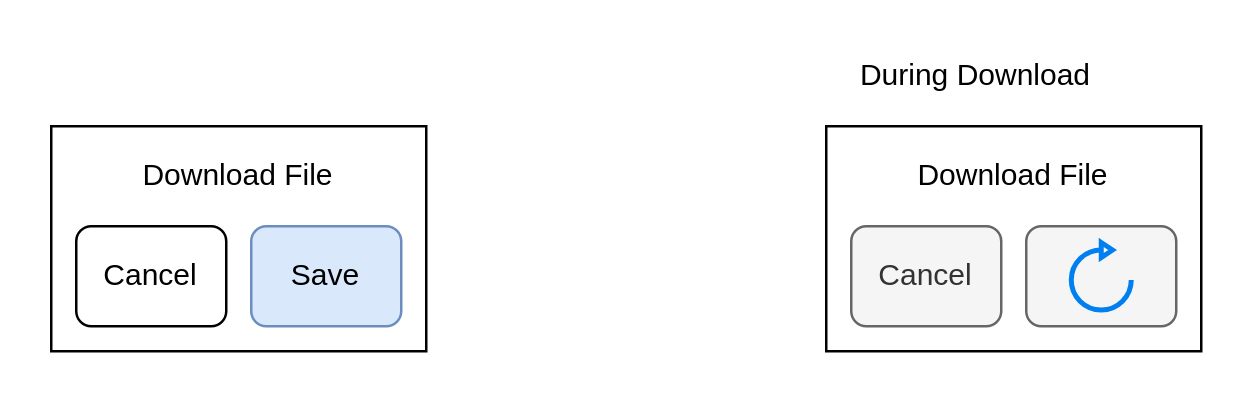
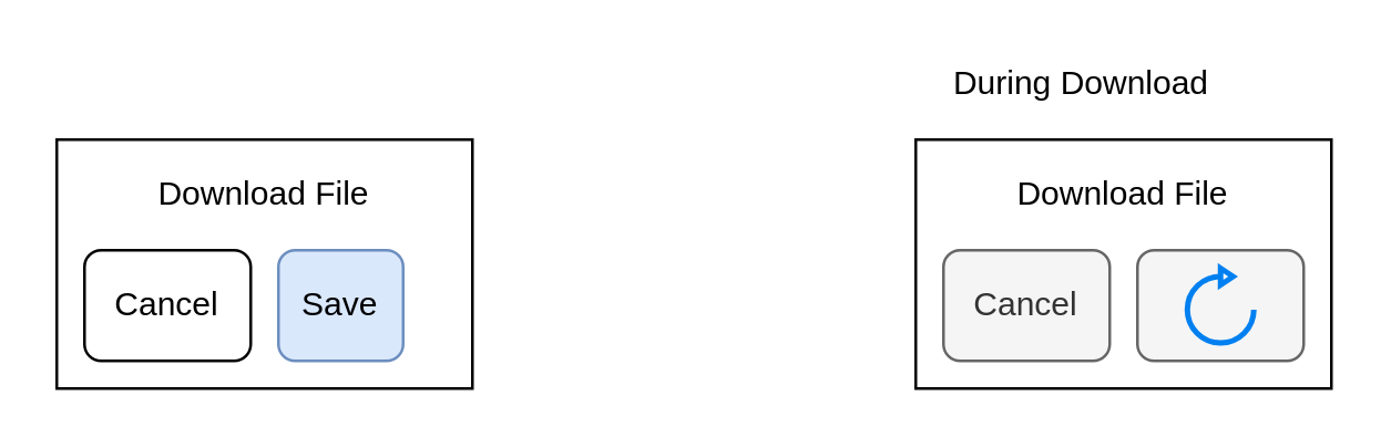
  <mxCell id="0" />
  <mxCell id="1" parent="0" />
  <mxCell id="2" value="" style="rounded=0;whiteSpace=wrap;html=1;" vertex="1" parent="1"><mxGeometry x="20" y="50" width="150" height="90" as="geometry" /></mxCell>
  <mxCell id="3" value="Download File" style="text;html=1;strokeColor=none;fillColor=none;align=center;verticalAlign=middle;whiteSpace=wrap;rounded=0;" vertex="1" parent="1"><mxGeometry x="30" y="60" width="130" height="20" as="geometry" /></mxCell>
  <mxCell id="4" value="Cancel" style="rounded=1;whiteSpace=wrap;html=1;" vertex="1" parent="1"><mxGeometry x="30" y="90" width="60" height="40" as="geometry" /></mxCell>
- <mxCell id="5" value="Save" style="rounded=1;whiteSpace=wrap;html=1;fillColor=#dae8fc;strokeColor=#6c8ebf;" vertex="1" parent="1"><mxGeometry x="100" y="90" width="60" height="40" as="geometry" /></mxCell>
+ <mxCell id="5" value="Save" style="rounded=1;whiteSpace=wrap;html=1;fillColor=#dae8fc;strokeColor=#6c8ebf;" vertex="1" parent="1"><mxGeometry x="100" y="90" width="45" height="40" as="geometry" /></mxCell>
  <mxCell id="6" value="" style="rounded=0;whiteSpace=wrap;html=1;" vertex="1" parent="1"><mxGeometry x="330" y="50" width="150" height="90" as="geometry" /></mxCell>
  <mxCell id="7" value="Download File" style="text;html=1;strokeColor=none;fillColor=none;align=center;verticalAlign=middle;whiteSpace=wrap;rounded=0;" vertex="1" parent="1"><mxGeometry x="340" y="60" width="130" height="20" as="geometry" /></mxCell>
  <mxCell id="8" value="Cancel" style="rounded=1;whiteSpace=wrap;html=1;fillColor=#f5f5f5;strokeColor=#666666;fontColor=#333333;" vertex="1" parent="1"><mxGeometry x="340" y="90" width="60" height="40" as="geometry" /></mxCell>
  <mxCell id="9" value="" style="rounded=1;whiteSpace=wrap;html=1;fillColor=#f5f5f5;strokeColor=#666666;fontColor=#333333;" vertex="1" parent="1"><mxGeometry x="410" y="90" width="60" height="40" as="geometry" /></mxCell>
  <mxCell id="10" value="" style="html=1;verticalLabelPosition=bottom;align=center;labelBackgroundColor=#ffffff;verticalAlign=top;strokeWidth=2;strokeColor=#0080F0;shadow=0;dashed=0;shape=mxgraph.ios7.icons.reload;" vertex="1" parent="1"><mxGeometry x="428" y="96.5" width="24" height="27" as="geometry" /></mxCell>
  <mxCell id="11" value="During Download" style="text;html=1;strokeColor=none;fillColor=none;align=center;verticalAlign=middle;whiteSpace=wrap;rounded=0;" vertex="1" parent="1"><mxGeometry x="340" y="20" width="100" height="20" as="geometry" /></mxCell>
